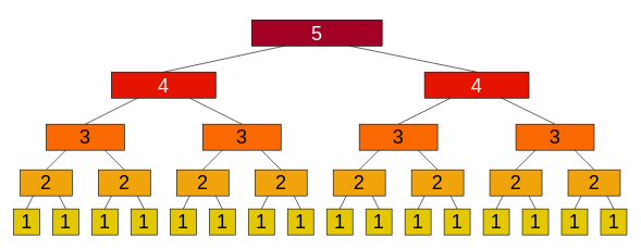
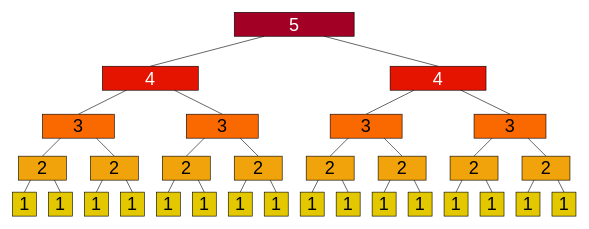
  <mxCell id="0" />
  <mxCell id="1" parent="0" />
- <mxCell id="2" value="5" style="rounded=0;whiteSpace=wrap;html=1;fillColor=#a20025;fontColor=#ffffff;strokeColor=#000000;fontSize=30;" vertex="1" parent="1"><mxGeometry x="385" y="30" width="200" height="40" as="geometry" /></mxCell>
+ <mxCell id="2" value="5" style="rounded=0;whiteSpace=wrap;html=1;fillColor=#a20025;fontColor=#ffffff;strokeColor=#000000;fontSize=30;" vertex="1" parent="1"><mxGeometry x="390" y="20" width="200" height="40" as="geometry" /></mxCell>
  <mxCell id="3" style="edgeStyle=none;html=1;exitX=0.75;exitY=1;exitDx=0;exitDy=0;entryX=0.5;entryY=0;entryDx=0;entryDy=0;fontSize=30;endArrow=none;endFill=0;" edge="1" parent="1" source="5" target="10"><mxGeometry relative="1" as="geometry" /></mxCell>
  <mxCell id="4" style="edgeStyle=none;html=1;exitX=0.5;exitY=0;exitDx=0;exitDy=0;entryX=0.25;entryY=1;entryDx=0;entryDy=0;fontSize=30;endArrow=none;endFill=0;" edge="1" parent="1" source="5" target="2"><mxGeometry relative="1" as="geometry" /></mxCell>
  <mxCell id="5" value="4" style="rounded=0;whiteSpace=wrap;html=1;fillColor=#e51400;fontColor=#ffffff;strokeColor=#000000;fontSize=30;" vertex="1" parent="1"><mxGeometry x="170" y="110" width="160" height="40" as="geometry" /></mxCell>
  <mxCell id="6" style="edgeStyle=none;html=1;exitX=0.75;exitY=1;exitDx=0;exitDy=0;entryX=0.5;entryY=0;entryDx=0;entryDy=0;fontSize=30;endArrow=none;endFill=0;" edge="1" parent="1" source="8" target="17"><mxGeometry relative="1" as="geometry" /></mxCell>
  <mxCell id="7" style="edgeStyle=none;html=1;exitX=0.5;exitY=0;exitDx=0;exitDy=0;entryX=0.25;entryY=1;entryDx=0;entryDy=0;fontSize=30;endArrow=none;endFill=0;" edge="1" parent="1" source="8" target="5"><mxGeometry relative="1" as="geometry" /></mxCell>
  <mxCell id="8" value="3" style="rounded=0;whiteSpace=wrap;html=1;fillColor=#fa6800;fontColor=#000000;strokeColor=#000000;fontSize=30;" vertex="1" parent="1"><mxGeometry x="70" y="190" width="120" height="40" as="geometry" /></mxCell>
  <mxCell id="9" style="edgeStyle=none;html=1;exitX=0.75;exitY=1;exitDx=0;exitDy=0;entryX=0.5;entryY=0;entryDx=0;entryDy=0;fontSize=30;endArrow=none;endFill=0;" edge="1" parent="1" source="10" target="29"><mxGeometry relative="1" as="geometry" /></mxCell>
  <mxCell id="10" value="3" style="rounded=0;whiteSpace=wrap;html=1;fillColor=#fa6800;fontColor=#000000;strokeColor=#000000;fontSize=30;" vertex="1" parent="1"><mxGeometry x="310" y="190" width="120" height="40" as="geometry" /></mxCell>
  <mxCell id="11" style="edgeStyle=none;html=1;exitX=0.5;exitY=0;exitDx=0;exitDy=0;entryX=0.25;entryY=1;entryDx=0;entryDy=0;fontSize=30;endArrow=none;endFill=0;" edge="1" parent="1" source="12" target="8"><mxGeometry relative="1" as="geometry" /></mxCell>
  <mxCell id="12" value="2" style="rounded=0;whiteSpace=wrap;html=1;fillColor=#f0a30a;fontColor=#000000;strokeColor=#000000;fontSize=30;" vertex="1" parent="1"><mxGeometry x="30" y="260" width="80" height="40" as="geometry" /></mxCell>
  <mxCell id="13" style="edgeStyle=none;html=1;exitX=0.5;exitY=0;exitDx=0;exitDy=0;entryX=0.25;entryY=1;entryDx=0;entryDy=0;fontSize=30;endArrow=none;endFill=0;" edge="1" parent="1" source="14" target="12"><mxGeometry relative="1" as="geometry" /></mxCell>
  <mxCell id="14" value="1" style="rounded=0;whiteSpace=wrap;html=1;fillColor=#e3c800;fontColor=#000000;strokeColor=#000000;fontSize=30;" vertex="1" parent="1"><mxGeometry x="20" y="320" width="40" height="40" as="geometry" /></mxCell>
  <mxCell id="15" style="edgeStyle=none;html=1;exitX=0.5;exitY=0;exitDx=0;exitDy=0;entryX=0.75;entryY=1;entryDx=0;entryDy=0;fontSize=30;endArrow=none;endFill=0;" edge="1" parent="1" source="16" target="12"><mxGeometry relative="1" as="geometry" /></mxCell>
  <mxCell id="16" value="1" style="rounded=0;whiteSpace=wrap;html=1;fillColor=#e3c800;fontColor=#000000;strokeColor=#000000;fontSize=30;" vertex="1" parent="1"><mxGeometry x="80" y="320" width="40" height="40" as="geometry" /></mxCell>
  <mxCell id="17" value="2" style="rounded=0;whiteSpace=wrap;html=1;fillColor=#f0a30a;fontColor=#000000;strokeColor=#000000;fontSize=30;" vertex="1" parent="1"><mxGeometry x="150" y="260" width="80" height="40" as="geometry" /></mxCell>
  <mxCell id="18" style="edgeStyle=none;html=1;exitX=0.5;exitY=0;exitDx=0;exitDy=0;entryX=0.25;entryY=1;entryDx=0;entryDy=0;fontSize=30;endArrow=none;endFill=0;" edge="1" parent="1" source="19" target="17"><mxGeometry relative="1" as="geometry" /></mxCell>
  <mxCell id="19" value="1" style="rounded=0;whiteSpace=wrap;html=1;fillColor=#e3c800;fontColor=#000000;strokeColor=#000000;fontSize=30;" vertex="1" parent="1"><mxGeometry x="140" y="320" width="40" height="40" as="geometry" /></mxCell>
  <mxCell id="20" style="edgeStyle=none;html=1;exitX=0.5;exitY=0;exitDx=0;exitDy=0;entryX=0.75;entryY=1;entryDx=0;entryDy=0;fontSize=30;endArrow=none;endFill=0;" edge="1" parent="1" source="21" target="17"><mxGeometry relative="1" as="geometry" /></mxCell>
  <mxCell id="21" value="1" style="rounded=0;whiteSpace=wrap;html=1;fillColor=#e3c800;fontColor=#000000;strokeColor=#000000;fontSize=30;" vertex="1" parent="1"><mxGeometry x="200" y="320" width="40" height="40" as="geometry" /></mxCell>
  <mxCell id="22" style="edgeStyle=none;html=1;exitX=0.5;exitY=0;exitDx=0;exitDy=0;entryX=0.25;entryY=1;entryDx=0;entryDy=0;fontSize=30;endArrow=none;endFill=0;" edge="1" parent="1" source="24" target="10"><mxGeometry relative="1" as="geometry" /></mxCell>
  <mxCell id="23" style="edgeStyle=none;html=1;exitX=0.75;exitY=1;exitDx=0;exitDy=0;entryX=0.5;entryY=0;entryDx=0;entryDy=0;fontSize=30;endArrow=none;endFill=0;" edge="1" parent="1" source="24" target="27"><mxGeometry relative="1" as="geometry" /></mxCell>
  <mxCell id="24" value="2" style="rounded=0;whiteSpace=wrap;html=1;fillColor=#f0a30a;fontColor=#000000;strokeColor=#000000;fontSize=30;" vertex="1" parent="1"><mxGeometry x="270" y="260" width="80" height="40" as="geometry" /></mxCell>
  <mxCell id="25" style="edgeStyle=none;html=1;exitX=0.5;exitY=0;exitDx=0;exitDy=0;entryX=0.25;entryY=1;entryDx=0;entryDy=0;fontSize=30;endArrow=none;endFill=0;" edge="1" parent="1" source="26" target="24"><mxGeometry relative="1" as="geometry" /></mxCell>
  <mxCell id="26" value="1" style="rounded=0;whiteSpace=wrap;html=1;fillColor=#e3c800;fontColor=#000000;strokeColor=#000000;fontSize=30;" vertex="1" parent="1"><mxGeometry x="260" y="320" width="40" height="40" as="geometry" /></mxCell>
  <mxCell id="27" value="1" style="rounded=0;whiteSpace=wrap;html=1;fillColor=#e3c800;fontColor=#000000;strokeColor=#000000;fontSize=30;" vertex="1" parent="1"><mxGeometry x="320" y="320" width="40" height="40" as="geometry" /></mxCell>
  <mxCell id="28" style="edgeStyle=none;html=1;exitX=0.75;exitY=1;exitDx=0;exitDy=0;entryX=0.5;entryY=0;entryDx=0;entryDy=0;fontSize=30;endArrow=none;endFill=0;" edge="1" parent="1" source="29" target="32"><mxGeometry relative="1" as="geometry" /></mxCell>
  <mxCell id="29" value="2" style="rounded=0;whiteSpace=wrap;html=1;fillColor=#f0a30a;fontColor=#000000;strokeColor=#000000;fontSize=30;" vertex="1" parent="1"><mxGeometry x="390" y="260" width="80" height="40" as="geometry" /></mxCell>
  <mxCell id="30" style="edgeStyle=none;html=1;exitX=0.5;exitY=0;exitDx=0;exitDy=0;entryX=0.25;entryY=1;entryDx=0;entryDy=0;fontSize=30;endArrow=none;endFill=0;" edge="1" parent="1" source="31" target="29"><mxGeometry relative="1" as="geometry" /></mxCell>
  <mxCell id="31" value="1" style="rounded=0;whiteSpace=wrap;html=1;fillColor=#e3c800;fontColor=#000000;strokeColor=#000000;fontSize=30;" vertex="1" parent="1"><mxGeometry x="380" y="320" width="40" height="40" as="geometry" /></mxCell>
  <mxCell id="32" value="1" style="rounded=0;whiteSpace=wrap;html=1;fillColor=#e3c800;fontColor=#000000;strokeColor=#000000;fontSize=30;" vertex="1" parent="1"><mxGeometry x="440" y="320" width="40" height="40" as="geometry" /></mxCell>
  <mxCell id="33" style="edgeStyle=none;html=1;exitX=0.25;exitY=1;exitDx=0;exitDy=0;entryX=0.5;entryY=0;entryDx=0;entryDy=0;fontSize=30;endArrow=none;endFill=0;" edge="1" parent="1" source="35" target="37"><mxGeometry relative="1" as="geometry" /></mxCell>
  <mxCell id="34" style="edgeStyle=none;html=1;exitX=0.5;exitY=0;exitDx=0;exitDy=0;entryX=0.75;entryY=1;entryDx=0;entryDy=0;fontSize=30;endArrow=none;endFill=0;" edge="1" parent="1" source="35" target="2"><mxGeometry relative="1" as="geometry" /></mxCell>
  <mxCell id="35" value="4" style="rounded=0;whiteSpace=wrap;html=1;fillColor=#e51400;fontColor=#ffffff;strokeColor=#000000;fontSize=30;" vertex="1" parent="1"><mxGeometry x="650" y="110" width="160" height="40" as="geometry" /></mxCell>
  <mxCell id="36" style="edgeStyle=none;html=1;exitX=0.75;exitY=1;exitDx=0;exitDy=0;entryX=0.5;entryY=0;entryDx=0;entryDy=0;fontSize=30;endArrow=none;endFill=0;" edge="1" parent="1" source="37" target="47"><mxGeometry relative="1" as="geometry" /></mxCell>
  <mxCell id="37" value="3" style="rounded=0;whiteSpace=wrap;html=1;fillColor=#fa6800;fontColor=#000000;strokeColor=#000000;fontSize=30;" vertex="1" parent="1"><mxGeometry x="550" y="190" width="120" height="40" as="geometry" /></mxCell>
  <mxCell id="38" style="edgeStyle=none;html=1;exitX=0.5;exitY=0;exitDx=0;exitDy=0;entryX=0.736;entryY=0.995;entryDx=0;entryDy=0;entryPerimeter=0;fontSize=30;endArrow=none;endFill=0;" edge="1" parent="1" source="39" target="35"><mxGeometry relative="1" as="geometry" /></mxCell>
  <mxCell id="39" value="3" style="rounded=0;whiteSpace=wrap;html=1;fillColor=#fa6800;fontColor=#000000;strokeColor=#000000;fontSize=30;" vertex="1" parent="1"><mxGeometry x="790" y="190" width="120" height="40" as="geometry" /></mxCell>
  <mxCell id="40" style="edgeStyle=none;html=1;exitX=0.75;exitY=1;exitDx=0;exitDy=0;entryX=0.5;entryY=0;entryDx=0;entryDy=0;fontSize=30;endArrow=none;endFill=0;" edge="1" parent="1" source="42" target="45"><mxGeometry relative="1" as="geometry" /></mxCell>
  <mxCell id="41" style="edgeStyle=none;html=1;exitX=0.5;exitY=0;exitDx=0;exitDy=0;entryX=0.25;entryY=1;entryDx=0;entryDy=0;fontSize=30;endArrow=none;endFill=0;" edge="1" parent="1" source="42" target="37"><mxGeometry relative="1" as="geometry" /></mxCell>
  <mxCell id="42" value="2" style="rounded=0;whiteSpace=wrap;html=1;fillColor=#f0a30a;fontColor=#000000;strokeColor=#000000;fontSize=30;" vertex="1" parent="1"><mxGeometry x="510" y="260" width="80" height="40" as="geometry" /></mxCell>
  <mxCell id="43" style="edgeStyle=none;html=1;exitX=0.5;exitY=0;exitDx=0;exitDy=0;entryX=0.25;entryY=1;entryDx=0;entryDy=0;fontSize=30;endArrow=none;endFill=0;" edge="1" parent="1" source="44" target="42"><mxGeometry relative="1" as="geometry" /></mxCell>
  <mxCell id="44" value="1" style="rounded=0;whiteSpace=wrap;html=1;fillColor=#e3c800;fontColor=#000000;strokeColor=#000000;fontSize=30;" vertex="1" parent="1"><mxGeometry x="500" y="320" width="40" height="40" as="geometry" /></mxCell>
  <mxCell id="45" value="1" style="rounded=0;whiteSpace=wrap;html=1;fillColor=#e3c800;fontColor=#000000;strokeColor=#000000;fontSize=30;" vertex="1" parent="1"><mxGeometry x="560" y="320" width="40" height="40" as="geometry" /></mxCell>
  <mxCell id="46" style="edgeStyle=none;html=1;exitX=0.75;exitY=1;exitDx=0;exitDy=0;entryX=0.5;entryY=0;entryDx=0;entryDy=0;fontSize=30;endArrow=none;endFill=0;" edge="1" parent="1" source="47" target="50"><mxGeometry relative="1" as="geometry" /></mxCell>
  <mxCell id="47" value="2" style="rounded=0;whiteSpace=wrap;html=1;fillColor=#f0a30a;fontColor=#000000;strokeColor=#000000;fontSize=30;" vertex="1" parent="1"><mxGeometry x="630" y="260" width="80" height="40" as="geometry" /></mxCell>
  <mxCell id="48" style="edgeStyle=none;html=1;exitX=0.5;exitY=0;exitDx=0;exitDy=0;entryX=0.25;entryY=1;entryDx=0;entryDy=0;fontSize=30;endArrow=none;endFill=0;" edge="1" parent="1" source="49" target="47"><mxGeometry relative="1" as="geometry" /></mxCell>
  <mxCell id="49" value="1" style="rounded=0;whiteSpace=wrap;html=1;fillColor=#e3c800;fontColor=#000000;strokeColor=#000000;fontSize=30;" vertex="1" parent="1"><mxGeometry x="620" y="320" width="40" height="40" as="geometry" /></mxCell>
  <mxCell id="50" value="1" style="rounded=0;whiteSpace=wrap;html=1;fillColor=#e3c800;fontColor=#000000;strokeColor=#000000;fontSize=30;" vertex="1" parent="1"><mxGeometry x="680" y="320" width="40" height="40" as="geometry" /></mxCell>
  <mxCell id="51" style="edgeStyle=none;html=1;exitX=0.75;exitY=1;exitDx=0;exitDy=0;entryX=0.5;entryY=0;entryDx=0;entryDy=0;fontSize=30;endArrow=none;endFill=0;" edge="1" parent="1" source="53" target="56"><mxGeometry relative="1" as="geometry" /></mxCell>
  <mxCell id="52" style="edgeStyle=none;html=1;exitX=0.5;exitY=0;exitDx=0;exitDy=0;entryX=0.25;entryY=1;entryDx=0;entryDy=0;fontSize=30;endArrow=none;endFill=0;" edge="1" parent="1" source="53" target="39"><mxGeometry relative="1" as="geometry" /></mxCell>
  <mxCell id="53" value="2" style="rounded=0;whiteSpace=wrap;html=1;fillColor=#f0a30a;fontColor=#000000;strokeColor=#000000;fontSize=30;" vertex="1" parent="1"><mxGeometry x="750" y="260" width="80" height="40" as="geometry" /></mxCell>
  <mxCell id="54" style="edgeStyle=none;html=1;exitX=0.5;exitY=0;exitDx=0;exitDy=0;entryX=0.25;entryY=1;entryDx=0;entryDy=0;fontSize=30;endArrow=none;endFill=0;" edge="1" parent="1" source="55" target="53"><mxGeometry relative="1" as="geometry" /></mxCell>
  <mxCell id="55" value="1" style="rounded=0;whiteSpace=wrap;html=1;fillColor=#e3c800;fontColor=#000000;strokeColor=#000000;fontSize=30;" vertex="1" parent="1"><mxGeometry x="740" y="320" width="40" height="40" as="geometry" /></mxCell>
  <mxCell id="56" value="1" style="rounded=0;whiteSpace=wrap;html=1;fillColor=#e3c800;fontColor=#000000;strokeColor=#000000;fontSize=30;" vertex="1" parent="1"><mxGeometry x="800" y="320" width="40" height="40" as="geometry" /></mxCell>
  <mxCell id="57" style="edgeStyle=none;html=1;exitX=0.75;exitY=1;exitDx=0;exitDy=0;entryX=0.5;entryY=0;entryDx=0;entryDy=0;fontSize=30;endArrow=none;endFill=0;" edge="1" parent="1" source="59" target="62"><mxGeometry relative="1" as="geometry" /></mxCell>
  <mxCell id="58" style="edgeStyle=none;html=1;exitX=0.5;exitY=0;exitDx=0;exitDy=0;entryX=0.75;entryY=1;entryDx=0;entryDy=0;fontSize=30;endArrow=none;endFill=0;" edge="1" parent="1" source="59" target="39"><mxGeometry relative="1" as="geometry" /></mxCell>
  <mxCell id="59" value="2" style="rounded=0;whiteSpace=wrap;html=1;fillColor=#f0a30a;fontColor=#000000;strokeColor=#000000;fontSize=30;" vertex="1" parent="1"><mxGeometry x="870" y="260" width="80" height="40" as="geometry" /></mxCell>
  <mxCell id="60" style="edgeStyle=none;html=1;exitX=0.5;exitY=0;exitDx=0;exitDy=0;entryX=0.25;entryY=1;entryDx=0;entryDy=0;fontSize=30;endArrow=none;endFill=0;" edge="1" parent="1" source="61" target="59"><mxGeometry relative="1" as="geometry" /></mxCell>
  <mxCell id="61" value="1" style="rounded=0;whiteSpace=wrap;html=1;fillColor=#e3c800;fontColor=#000000;strokeColor=#000000;fontSize=30;" vertex="1" parent="1"><mxGeometry x="860" y="320" width="40" height="40" as="geometry" /></mxCell>
  <mxCell id="62" value="1" style="rounded=0;whiteSpace=wrap;html=1;fillColor=#e3c800;fontColor=#000000;strokeColor=#000000;fontSize=30;" vertex="1" parent="1"><mxGeometry x="920" y="320" width="40" height="40" as="geometry" /></mxCell>
